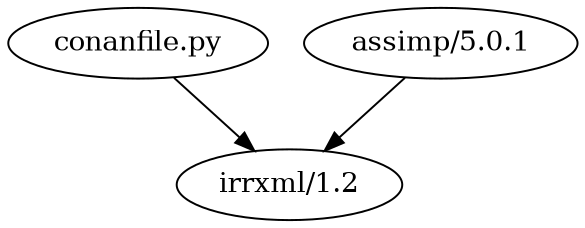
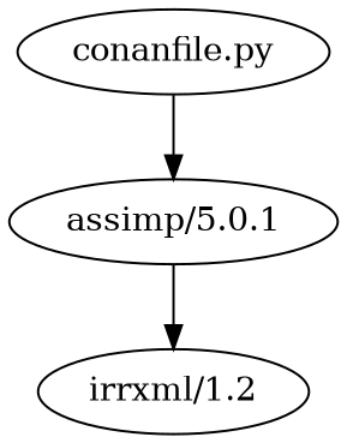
  digraph {
    "conanfile.py"
    "assimp/5.0.1"
    "irrxml/1.2"
-   "conanfile.py" -> "irrxml/1.2"
+   "conanfile.py" -> "assimp/5.0.1"
    "assimp/5.0.1" -> "irrxml/1.2"
  }
